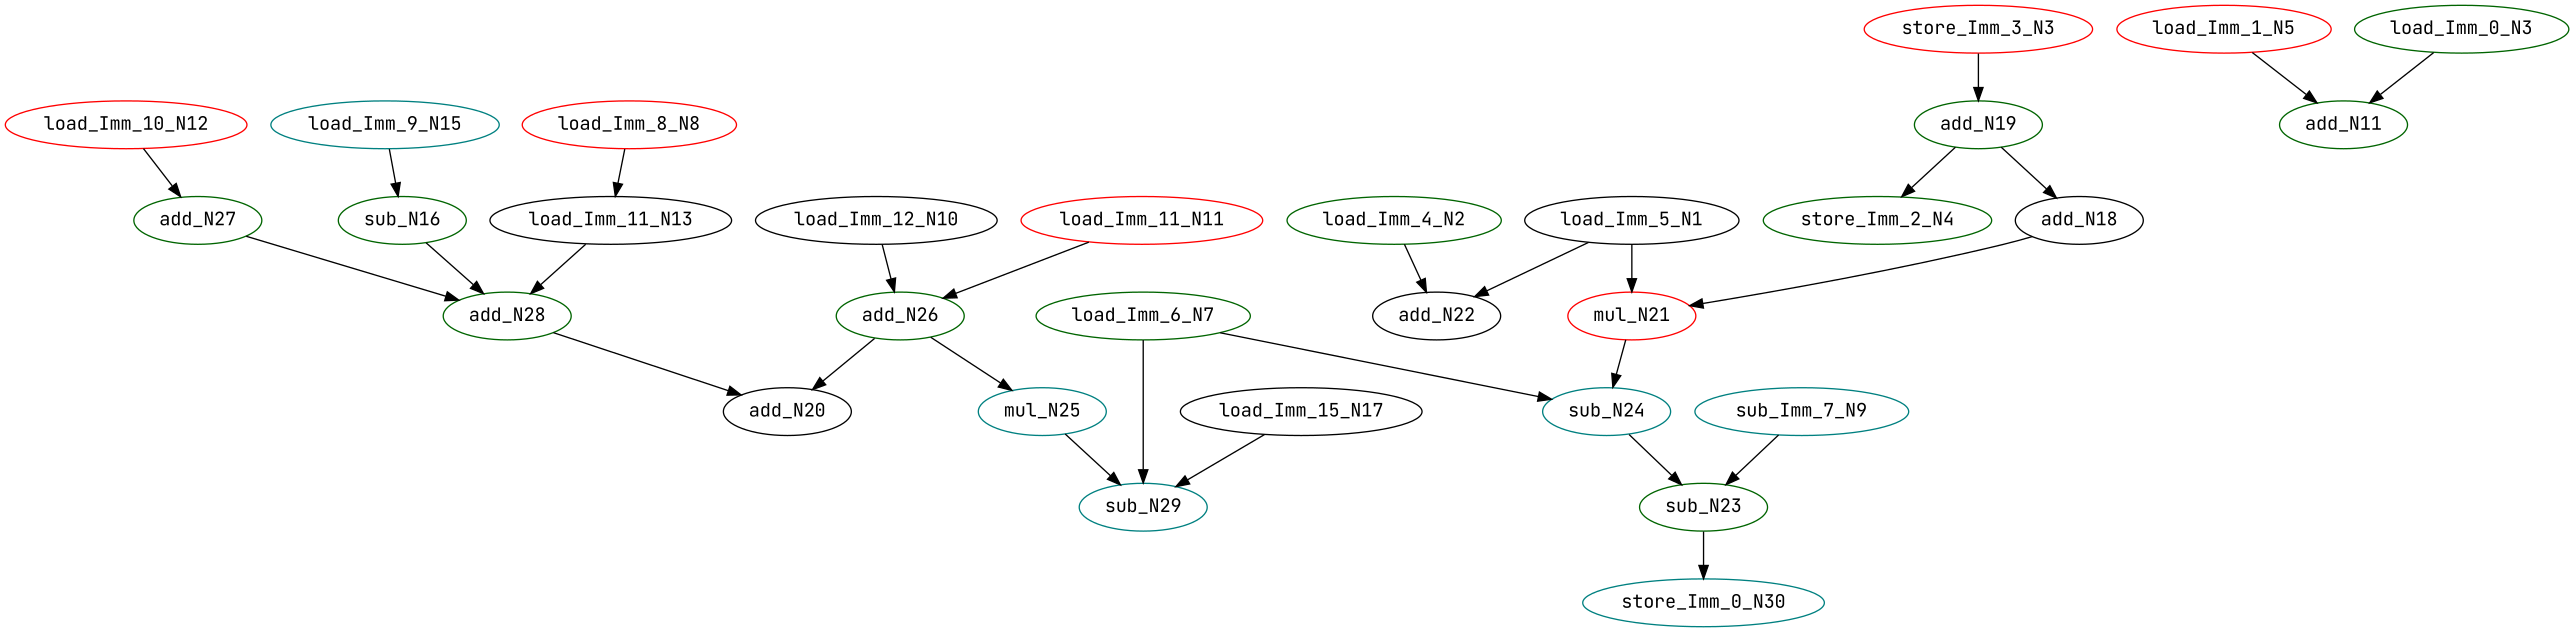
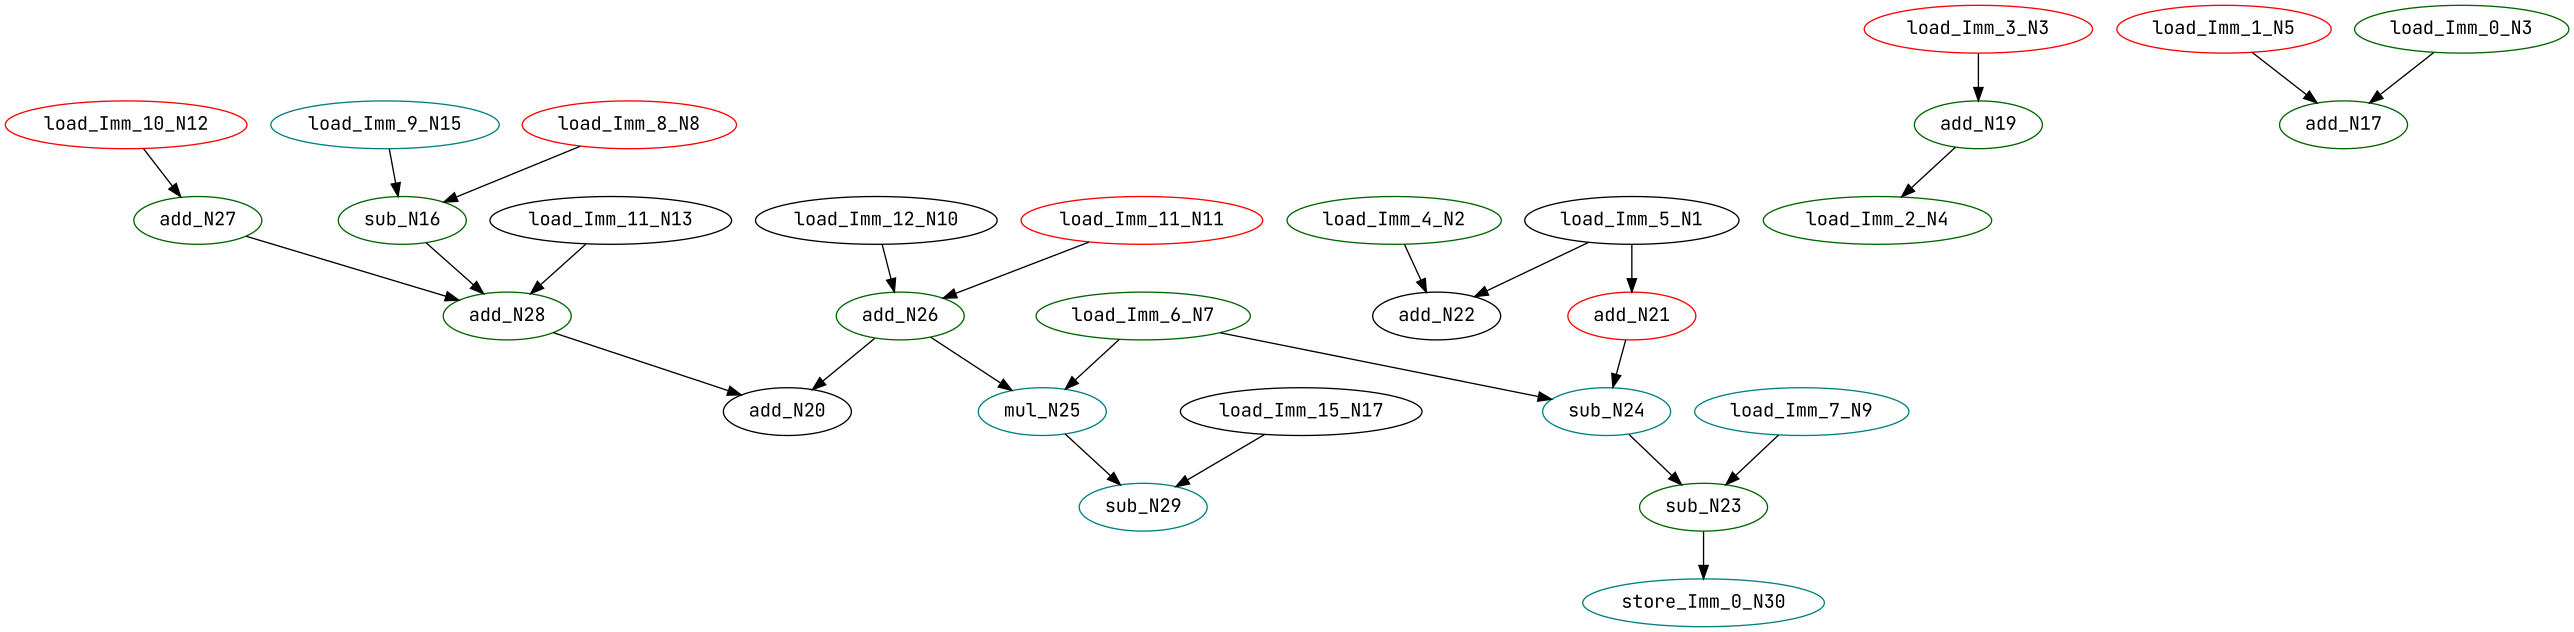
  digraph {
    fontname="JetBrains Mono"
    node [color=darkgreen fontname="JetBrains Mono" ntype=operation]
    edge [fontname="JetBrains Mono"]
    n1 [color=teal label=sub_N29]
    n2 [label=add_N28]
    n3 [color=black label=add_N20]
    n4 [label=sub_N23]
    n5 [color=teal label=store_Imm_0_N30]
    n6 [color=black label=add_N22]
-   n7 [color=red label=mul_N21]
+   n7 [color=red label=add_N21]
    n8 [color=teal label=sub_N24]
    n9 [color=teal label=mul_N25]
    n10 [label=add_N27]
    n11 [label=add_N26]
    n12 [color=red label=load_Imm_8_N8]
    n13 [label=sub_N16]
-   n14 [color=teal label=sub_Imm_7_N9]
+   n14 [color=teal label=load_Imm_7_N9]
    n15 [color=black label=load_Imm_5_N1]
    n16 [label=load_Imm_4_N2]
-   n17 [color=red label=store_Imm_3_N3]
+   n17 [color=red label=load_Imm_3_N3]
    n18 [label=add_N19]
-   n19 [label=store_Imm_2_N4]
-   n20 [color=black label=add_N18]
+   n19 [label=load_Imm_2_N4]
    n21 [color=red label=load_Imm_1_N5]
-   n22 [label=add_N11]
+   n22 [label=add_N17]
    n23 [label=load_Imm_0_N3]
    n24 [label=load_Imm_6_N7]
    n25 [color=red label=load_Imm_10_N12]
    n26 [color=black label=load_Imm_11_N13]
    n27 [color=black label=load_Imm_12_N10]
    n28 [color=red label=load_Imm_11_N11]
    n29 [color=black label=load_Imm_15_N17]
    n30 [color=teal label=load_Imm_9_N15]
    n2 -> n3
    n4 -> n5
    n7 -> n8
    n8 -> n4
    n9 -> n1
    n10 -> n2
    n11 -> n3
    n11 -> n9
-   n12 -> n26
+   n12 -> n13
    n13 -> n2
    n14 -> n4
    n15 -> n6
    n15 -> n7
    n16 -> n6
    n17 -> n18
    n18 -> n19
-   n18 -> n20
-   n20 -> n7
    n21 -> n22
    n23 -> n22
    n24 -> n8
-   n24 -> n1
+   n24 -> n9
    n25 -> n10
    n26 -> n2
    n27 -> n11
    n28 -> n11
    n29 -> n1
    n30 -> n13
  }
